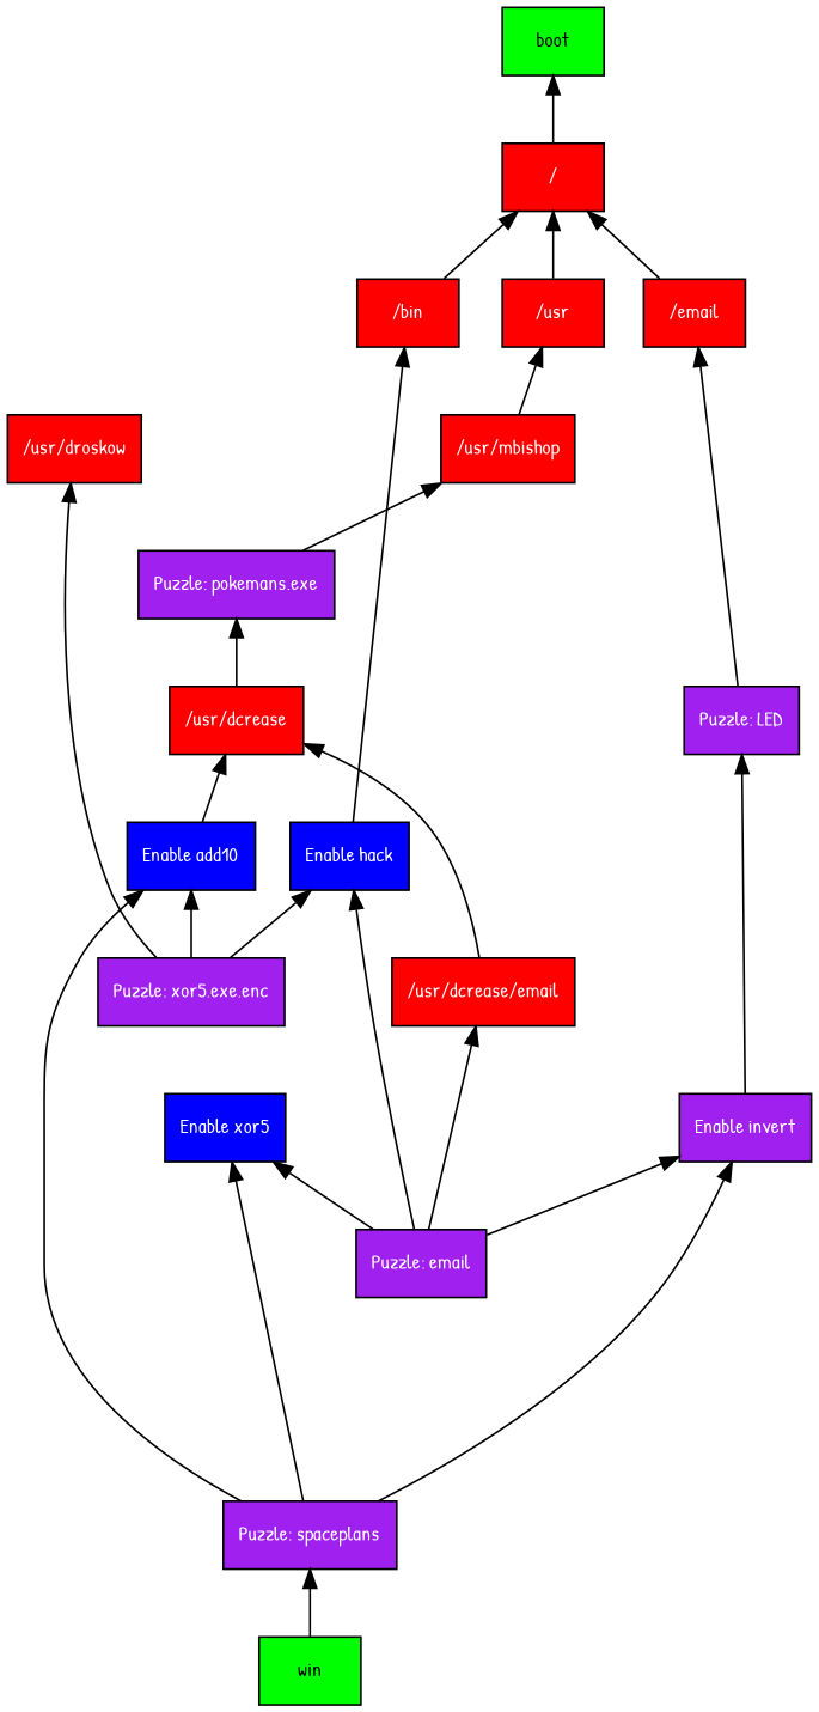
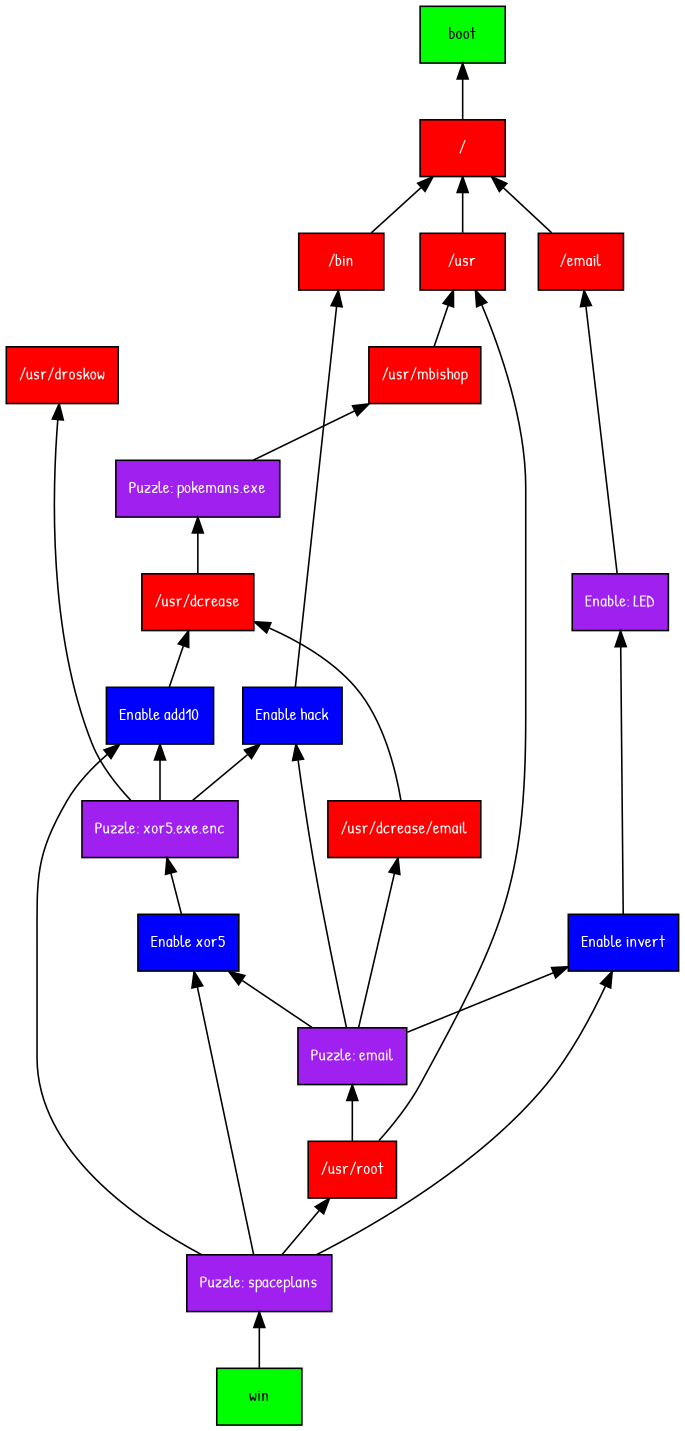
  digraph {
    fontname="Patrick Hand"
    rankdir=BT
    node [fillcolor=red fontcolor=white fontname="Patrick Hand" fontsize=11 shape=box style=filled]
    edge [fontname="Patrick Hand"]
    n1 [label="/usr"]
    n2 [label="/email"]
    n3 [label="/bin"]
    n4 [label="/usr/mbishop"]
    n5 [label="/usr/droskow"]
    n6 [label="/"]
    boot [fillcolor=green fontcolor=""]
    n8 [fillcolor=blue label="Enable xor5"]
    n9 [fillcolor=purple label="Puzzle: xor5.exe.enc"]
    n10 [fillcolor=blue label="Enable hack"]
    n11 [fillcolor=blue label="Enable add10"]
-   n12 [fillcolor=purple label="Enable invert"]
-   n13 [fillcolor=purple label="Puzzle: LED"]
+   n12 [fillcolor=blue label="Enable invert"]
+   n13 [fillcolor=purple label="Enable: LED"]
    n14 [label="/usr/dcrease"]
    n15 [fillcolor=purple label="Puzzle: pokemans.exe"]
    n16 [fillcolor=purple label="Puzzle: email"]
    n17 [label="/usr/dcrease/email"]
    n18 [fillcolor=purple label="Puzzle: spaceplans"]
+   n19 [label="/usr/root"]
    win [fillcolor=green fontcolor=""]
    subgraph sub_1 {
      rank=same
      n1
      n2
      n3
    }
    subgraph sub_2 {
      rank=same
      n4
      n5
    }
    n1 -> n6
    n2 -> n6
    n3 -> n6
    n4 -> n1
    n6 -> boot
+   n8 -> n9
    n9 -> n5
    n9 -> n10
    n9 -> n11
    n10 -> n3
    n11 -> n14
    n12 -> n13
    n13 -> n2
    n14 -> n15
    n15 -> n4
    n16 -> n8
    n16 -> n10
    n16 -> n12
    n16 -> n17
    n17 -> n14
    n18 -> n8
    n18 -> n11
    n18 -> n12
+   n18 -> n19
+   n19 -> n1
+   n19 -> n16
    win -> n18
  }
